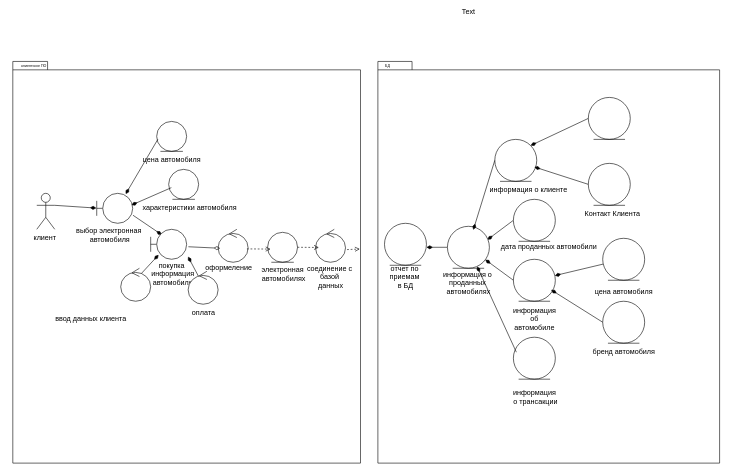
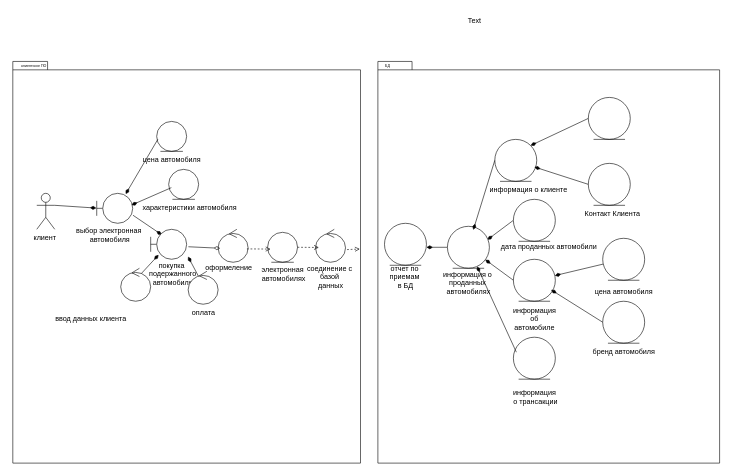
  <mxCell id="0" />
  <mxCell id="1" parent="0" />
  <mxCell id="2" value="" style="shape=folder;fontStyle=1;spacingTop=10;tabWidth=40;tabHeight=14;tabPosition=left;html=1;whiteSpace=wrap;" parent="1" vertex="1"><mxGeometry x="20" width="580" height="670" as="geometry" y="102" /></mxCell>
  <mxCell id="3" value="" style="shape=folder;fontStyle=1;spacingTop=10;tabWidth=40;tabHeight=14;tabPosition=left;html=1;whiteSpace=wrap;" parent="1" vertex="1"><mxGeometry x="629" width="570" height="670" as="geometry" y="102" /></mxCell>
  <mxCell id="4" value="&lt;font style=&quot;font-size: 6px;&quot;&gt;клиентское ПО&lt;/font&gt;" style="text;html=1;align=center;verticalAlign=middle;resizable=0;points=[];autosize=1;strokeColor=none;fillColor=none;" parent="1" vertex="1"><mxGeometry x="20" y="92" width="70" height="30" as="geometry" /></mxCell>
  <mxCell id="5" value="&lt;font style=&quot;font-size: 6px;&quot;&gt;БД&lt;/font&gt;" style="text;html=1;align=center;verticalAlign=middle;resizable=0;points=[];autosize=1;strokeColor=none;fillColor=none;" parent="1" vertex="1"><mxGeometry x="630" y="92" width="30" height="30" as="geometry" /></mxCell>
  <mxCell id="6" value="" style="ellipse;shape=umlEntity;whiteSpace=wrap;html=1;" parent="1" vertex="1"><mxGeometry x="640" y="372" width="70" height="70" as="geometry" /></mxCell>
- <mxCell id="7" value="Text" style="text;html=1;align=center;verticalAlign=middle;resizable=0;points=[];autosize=1;strokeColor=none;fillColor=none;" parent="1" vertex="1"><mxGeometry x="755" y="5" width="50" height="30" as="geometry" /></mxCell>
+ <mxCell id="7" value="Text" style="text;html=1;align=center;verticalAlign=middle;resizable=0;points=[];autosize=1;strokeColor=none;fillColor=none;" parent="1" vertex="1"><mxGeometry x="765" y="20" width="50" height="30" as="geometry" /></mxCell>
  <mxCell id="8" value="отчет по&amp;nbsp;&lt;div&gt;приемам&amp;nbsp;&lt;/div&gt;&lt;div&gt;в БД&lt;/div&gt;" style="text;html=1;align=center;verticalAlign=middle;resizable=0;points=[];autosize=1;strokeColor=none;fillColor=none;" parent="1" vertex="1"><mxGeometry x="635" y="432" width="80" height="60" as="geometry" /></mxCell>
  <mxCell id="9" value="" style="endArrow=none;startArrow=diamondThin;endFill=0;startFill=1;html=1;verticalAlign=bottom;labelBackgroundColor=none;strokeWidth=1;startSize=8;endSize=8;rounded=0;exitX=0.953;exitY=0.319;exitDx=0;exitDy=0;entryX=0;entryY=0.5;entryDx=0;entryDy=0;exitPerimeter=0;" parent="1" source="41" target="39" edge="1"><mxGeometry width="160" relative="1" as="geometry"><mxPoint x="860" y="412" as="sourcePoint" /><mxPoint x="870" y="412" as="targetPoint" /></mxGeometry></mxCell>
  <mxCell id="10" value="информация о&amp;nbsp;&lt;div&gt;проданных&amp;nbsp;&lt;div&gt;автомобилях&lt;/div&gt;&lt;/div&gt;" style="text;html=1;align=center;verticalAlign=middle;resizable=0;points=[];autosize=1;strokeColor=none;fillColor=none;" parent="1" vertex="1"><mxGeometry x="725" y="442" width="110" height="60" as="geometry" /></mxCell>
  <mxCell id="11" value="клиент&amp;nbsp;" style="shape=umlActor;verticalLabelPosition=bottom;verticalAlign=top;html=1;" parent="1" vertex="1"><mxGeometry x="60" y="322" width="30" height="60" as="geometry" /></mxCell>
  <mxCell id="12" value="выбор электронная&lt;div&gt;&amp;nbsp;автомобиля&lt;/div&gt;" style="text;html=1;align=center;verticalAlign=middle;resizable=0;points=[];autosize=1;strokeColor=none;fillColor=none;" parent="1" vertex="1"><mxGeometry x="110" y="372" width="140" height="40" as="geometry" /></mxCell>
  <mxCell id="13" value="" style="endArrow=none;startArrow=diamondThin;endFill=0;startFill=1;html=1;verticalAlign=bottom;labelBackgroundColor=none;strokeWidth=1;startSize=8;endSize=8;rounded=0;entryX=1;entryY=0.333;entryDx=0;entryDy=0;entryPerimeter=0;exitX=-0.01;exitY=0.492;exitDx=0;exitDy=0;exitPerimeter=0;" parent="1" source="16" target="11" edge="1"><mxGeometry width="160" relative="1" as="geometry"><mxPoint x="220" y="342" as="sourcePoint" /><mxPoint x="240" y="482.5" as="targetPoint" /></mxGeometry></mxCell>
  <mxCell id="14" value="" style="endArrow=none;startArrow=diamondThin;endFill=0;startFill=1;html=1;verticalAlign=bottom;labelBackgroundColor=none;strokeWidth=1;startSize=8;endSize=8;rounded=0;entryX=1.008;entryY=0.73;entryDx=0;entryDy=0;entryPerimeter=0;exitX=0.308;exitY=0.182;exitDx=0;exitDy=0;exitPerimeter=0;" parent="1" source="23" target="16" edge="1"><mxGeometry width="160" relative="1" as="geometry"><mxPoint x="330" y="402" as="sourcePoint" /><mxPoint x="366.796" y="485.107" as="targetPoint" /></mxGeometry></mxCell>
- <mxCell id="15" value="покупка&lt;div&gt;&amp;nbsp;информация&lt;/div&gt;&lt;div&gt;&amp;nbsp;автомобиля&lt;/div&gt;" style="text;html=1;align=center;verticalAlign=middle;resizable=0;points=[];autosize=1;strokeColor=none;fillColor=none;" parent="1" vertex="1"><mxGeometry x="230" y="427" width="110" height="60" as="geometry" /></mxCell>
+ <mxCell id="15" value="покупка&lt;div&gt;&amp;nbsp;подержанного&lt;/div&gt;&lt;div&gt;&amp;nbsp;автомобиля&lt;/div&gt;" style="text;html=1;align=center;verticalAlign=middle;resizable=0;points=[];autosize=1;strokeColor=none;fillColor=none;" parent="1" vertex="1"><mxGeometry x="230" y="427" width="110" height="60" as="geometry" /></mxCell>
  <mxCell id="16" value="&lt;span style=&quot;color: rgba(0, 0, 0, 0); font-family: monospace; font-size: 0px; text-align: start; text-wrap: nowrap;&quot;&gt;%3CmxGraphModel%3E%3Croot%3E%3CmxCell%20id%3D%220%22%2F%3E%3CmxCell%20id%3D%221%22%20parent%3D%220%22%2F%3E%3CmxCell%20id%3D%222%22%20value%3D%22%22%20style%3D%22ellipse%3Bshape%3DumlEntity%3BwhiteSpace%3Dwrap%3Bhtml%3D1%3B%22%20vertex%3D%221%22%20parent%3D%221%22%3E%3CmxGeometry%20x%3D%22320%22%20y%3D%22378%22%20width%3D%2270%22%20height%3D%2270%22%20as%3D%22geometry%22%2F%3E%3C%2FmxCell%3E%3C%2Froot%3E%3C%2FmxGraphModel%3E&lt;/span&gt;" style="shape=umlBoundary;whiteSpace=wrap;html=1;" parent="1" vertex="1"><mxGeometry x="160" y="322" width="60" height="50" as="geometry" /></mxCell>
  <mxCell id="17" value="" style="ellipse;shape=umlEntity;whiteSpace=wrap;html=1;" parent="1" vertex="1"><mxGeometry x="280" y="282" width="50" height="50" as="geometry" /></mxCell>
  <mxCell id="18" value="характеристики автомобиля" style="text;html=1;align=center;verticalAlign=middle;resizable=0;points=[];autosize=1;strokeColor=none;fillColor=none;" parent="1" vertex="1"><mxGeometry x="225" y="332" width="180" height="30" as="geometry" /></mxCell>
  <mxCell id="19" value="" style="endArrow=none;startArrow=diamondThin;endFill=0;startFill=1;html=1;verticalAlign=bottom;labelBackgroundColor=none;strokeWidth=1;startSize=8;endSize=8;rounded=0;entryX=0.09;entryY=0.61;entryDx=0;entryDy=0;entryPerimeter=0;exitX=0.966;exitY=0.392;exitDx=0;exitDy=0;exitPerimeter=0;" parent="1" source="16" target="17" edge="1"><mxGeometry width="160" relative="1" as="geometry"><mxPoint x="370" y="282" as="sourcePoint" /><mxPoint x="241" y="285" as="targetPoint" /></mxGeometry></mxCell>
  <mxCell id="20" value="" style="ellipse;shape=umlEntity;whiteSpace=wrap;html=1;" parent="1" vertex="1"><mxGeometry x="260" y="202" width="50" height="50" as="geometry" /></mxCell>
  <mxCell id="21" value="цена автомобиля" style="text;html=1;align=center;verticalAlign=middle;resizable=0;points=[];autosize=1;strokeColor=none;fillColor=none;" parent="1" vertex="1"><mxGeometry x="225" y="252" width="120" height="30" as="geometry" /></mxCell>
  <mxCell id="22" value="" style="endArrow=none;startArrow=diamondThin;endFill=0;startFill=1;html=1;verticalAlign=bottom;labelBackgroundColor=none;strokeWidth=1;startSize=8;endSize=8;rounded=0;entryX=0.039;entryY=0.597;entryDx=0;entryDy=0;entryPerimeter=0;exitX=0.805;exitY=0.024;exitDx=0;exitDy=0;exitPerimeter=0;" parent="1" source="16" target="20" edge="1"><mxGeometry width="160" relative="1" as="geometry"><mxPoint x="223" y="272" as="sourcePoint" /><mxPoint x="320" y="233" as="targetPoint" /></mxGeometry></mxCell>
  <mxCell id="23" value="&lt;span style=&quot;color: rgba(0, 0, 0, 0); font-family: monospace; font-size: 0px; text-align: start; text-wrap: nowrap;&quot;&gt;%3CmxGraphModel%3E%3Croot%3E%3CmxCell%20id%3D%220%22%2F%3E%3CmxCell%20id%3D%221%22%20parent%3D%220%22%2F%3E%3CmxCell%20id%3D%222%22%20value%3D%22%22%20style%3D%22ellipse%3Bshape%3DumlEntity%3BwhiteSpace%3Dwrap%3Bhtml%3D1%3B%22%20vertex%3D%221%22%20parent%3D%221%22%3E%3CmxGeometry%20x%3D%22320%22%20y%3D%22378%22%20width%3D%2270%22%20height%3D%2270%22%20as%3D%22geometry%22%2F%3E%3C%2FmxCell%3E%3C%2Froot%3E%3C%2FmxGraphModel%3E&lt;/span&gt;" style="shape=umlBoundary;whiteSpace=wrap;html=1;" parent="1" vertex="1"><mxGeometry x="250" y="382" width="60" height="50" as="geometry" /></mxCell>
  <mxCell id="24" value="" style="endArrow=none;startArrow=diamondThin;endFill=0;startFill=1;html=1;verticalAlign=bottom;labelBackgroundColor=none;strokeWidth=1;startSize=8;endSize=8;rounded=0;entryX=0.626;entryY=0.221;entryDx=0;entryDy=0;entryPerimeter=0;exitX=0.22;exitY=0.853;exitDx=0;exitDy=0;exitPerimeter=0;" parent="1" source="23" target="26" edge="1"><mxGeometry width="160" relative="1" as="geometry"><mxPoint x="360" y="452" as="sourcePoint" /><mxPoint x="348.7" y="483.45" as="targetPoint" /></mxGeometry></mxCell>
  <mxCell id="25" value="" style="endArrow=none;startArrow=diamondThin;endFill=0;startFill=1;html=1;verticalAlign=bottom;labelBackgroundColor=none;strokeWidth=1;startSize=8;endSize=8;rounded=0;entryX=0.397;entryY=0.242;entryDx=0;entryDy=0;entryPerimeter=0;exitX=0.749;exitY=0.01;exitDx=0;exitDy=0;exitPerimeter=0;" parent="1" source="15" target="27" edge="1"><mxGeometry width="160" relative="1" as="geometry"><mxPoint x="428" y="442" as="sourcePoint" /><mxPoint x="420.12" y="484.55" as="targetPoint" /></mxGeometry></mxCell>
  <mxCell id="26" value="" style="ellipse;shape=umlControl;whiteSpace=wrap;html=1;" parent="1" vertex="1"><mxGeometry x="200" y="447" width="50" height="55" as="geometry" /></mxCell>
  <mxCell id="27" value="" style="ellipse;shape=umlControl;whiteSpace=wrap;html=1;" parent="1" vertex="1"><mxGeometry x="312.5" y="452" width="50" height="55" as="geometry" /></mxCell>
  <mxCell id="28" value="ввод данных клиента" style="text;html=1;align=center;verticalAlign=middle;resizable=0;points=[];autosize=1;strokeColor=none;fillColor=none;" parent="1" vertex="1"><mxGeometry x="80" y="517" width="140" height="30" as="geometry" /></mxCell>
  <mxCell id="29" value="оплата" style="text;html=1;align=center;verticalAlign=middle;resizable=0;points=[];autosize=1;strokeColor=none;fillColor=none;" parent="1" vertex="1"><mxGeometry x="307.5" y="507" width="60" height="30" as="geometry" /></mxCell>
  <mxCell id="30" value="" style="ellipse;shape=umlControl;whiteSpace=wrap;html=1;" parent="1" vertex="1"><mxGeometry x="362.5" y="382" width="50" height="55" as="geometry" /></mxCell>
  <mxCell id="31" value="оформеление" style="text;html=1;align=center;verticalAlign=middle;resizable=0;points=[];autosize=1;strokeColor=none;fillColor=none;" parent="1" vertex="1"><mxGeometry x="330" y="432" width="100" height="30" as="geometry" /></mxCell>
  <mxCell id="32" value="" style="endArrow=none;startArrow=diamondThin;endFill=0;startFill=0;html=1;verticalAlign=bottom;labelBackgroundColor=none;strokeWidth=1;startSize=8;endSize=8;rounded=0;exitX=0.069;exitY=0.575;exitDx=0;exitDy=0;exitPerimeter=0;entryX=1.048;entryY=0.582;entryDx=0;entryDy=0;entryPerimeter=0;" parent="1" source="30" target="23" edge="1"><mxGeometry width="160" relative="1" as="geometry"><mxPoint x="310" y="606.41" as="sourcePoint" /><mxPoint x="310" y="682" as="targetPoint" /></mxGeometry></mxCell>
  <mxCell id="33" value="" style="ellipse;shape=umlEntity;whiteSpace=wrap;html=1;" parent="1" vertex="1"><mxGeometry x="445" y="387" width="50" height="50" as="geometry" /></mxCell>
  <mxCell id="34" value="соединение с&amp;nbsp;&lt;div&gt;базой&amp;nbsp;&lt;/div&gt;&lt;div&gt;данных&lt;/div&gt;" style="text;html=1;align=center;verticalAlign=middle;resizable=0;points=[];autosize=1;strokeColor=none;fillColor=none;" parent="1" vertex="1"><mxGeometry x="500" y="432" width="100" height="60" as="geometry" /></mxCell>
  <mxCell id="35" value="" style="html=1;verticalAlign=bottom;labelBackgroundColor=none;endArrow=open;endFill=0;dashed=1;rounded=0;exitX=0.961;exitY=0.594;exitDx=0;exitDy=0;exitPerimeter=0;" parent="1" source="30" edge="1"><mxGeometry width="160" relative="1" as="geometry"><mxPoint x="455" y="418.91" as="sourcePoint" /><mxPoint x="450" y="415" as="targetPoint" /></mxGeometry></mxCell>
  <mxCell id="36" value="" style="ellipse;shape=umlControl;whiteSpace=wrap;html=1;" parent="1" vertex="1"><mxGeometry x="525" y="382" width="50" height="55" as="geometry" /></mxCell>
  <mxCell id="37" value="" style="html=1;verticalAlign=bottom;labelBackgroundColor=none;endArrow=open;endFill=0;dashed=1;rounded=0;entryX=0.111;entryY=0.551;entryDx=0;entryDy=0;entryPerimeter=0;exitX=1;exitY=0.5;exitDx=0;exitDy=0;" parent="1" source="33" target="36" edge="1"><mxGeometry width="160" relative="1" as="geometry"><mxPoint x="430" y="422" as="sourcePoint" /><mxPoint x="460" y="425" as="targetPoint" /></mxGeometry></mxCell>
  <mxCell id="38" value="" style="html=1;verticalAlign=bottom;labelBackgroundColor=none;endArrow=open;endFill=0;dashed=1;rounded=0;exitX=1.052;exitY=0.615;exitDx=0;exitDy=0;exitPerimeter=0;entryX=0.998;entryY=0.467;entryDx=0;entryDy=0;entryPerimeter=0;" parent="1" source="36" target="2" edge="1"><mxGeometry width="160" relative="1" as="geometry"><mxPoint x="421" y="425" as="sourcePoint" /><mxPoint x="460" y="425" as="targetPoint" /></mxGeometry></mxCell>
  <mxCell id="39" value="" style="ellipse;shape=umlEntity;whiteSpace=wrap;html=1;" parent="1" vertex="1"><mxGeometry x="855" y="332" width="70" height="70" as="geometry" /></mxCell>
  <mxCell id="40" value="" style="endArrow=none;startArrow=diamondThin;endFill=0;startFill=1;html=1;verticalAlign=bottom;labelBackgroundColor=none;strokeWidth=1;startSize=8;endSize=8;rounded=0;" parent="1" target="41" edge="1"><mxGeometry width="160" relative="1" as="geometry"><mxPoint x="710" y="412" as="sourcePoint" /><mxPoint x="790" y="412.5" as="targetPoint" /></mxGeometry></mxCell>
  <mxCell id="41" value="" style="ellipse;shape=umlEntity;whiteSpace=wrap;html=1;" parent="1" vertex="1"><mxGeometry x="745" y="377" width="70" height="70" as="geometry" /></mxCell>
  <mxCell id="42" value="дата&amp;nbsp;проданныx автомобили" style="text;html=1;align=center;verticalAlign=middle;resizable=0;points=[];autosize=1;strokeColor=none;fillColor=none;" parent="1" vertex="1"><mxGeometry x="824" y="397" width="180" height="30" as="geometry" /></mxCell>
  <mxCell id="43" value="" style="ellipse;shape=umlEntity;whiteSpace=wrap;html=1;" parent="1" vertex="1"><mxGeometry x="855" y="432" width="70" height="70" as="geometry" /></mxCell>
  <mxCell id="44" value="цена автомобиля" style="text;html=1;align=center;verticalAlign=middle;resizable=0;points=[];autosize=1;strokeColor=none;fillColor=none;" parent="1" vertex="1"><mxGeometry x="979" y="472" width="120" height="30" as="geometry" /></mxCell>
  <mxCell id="45" value="" style="endArrow=none;startArrow=diamondThin;endFill=0;startFill=1;html=1;verticalAlign=bottom;labelBackgroundColor=none;strokeWidth=1;startSize=8;endSize=8;rounded=0;entryX=0;entryY=0.5;entryDx=0;entryDy=0;" parent="1" source="41" target="43" edge="1"><mxGeometry width="160" relative="1" as="geometry"><mxPoint x="825" y="422" as="sourcePoint" /><mxPoint x="865" y="377" as="targetPoint" /></mxGeometry></mxCell>
  <mxCell id="46" value="" style="ellipse;shape=umlEntity;whiteSpace=wrap;html=1;" parent="1" vertex="1"><mxGeometry x="824" y="232" width="70" height="70" as="geometry" /></mxCell>
  <mxCell id="47" value="" style="endArrow=none;startArrow=diamondThin;endFill=0;startFill=1;html=1;verticalAlign=bottom;labelBackgroundColor=none;strokeWidth=1;startSize=8;endSize=8;rounded=0;entryX=0;entryY=0.5;entryDx=0;entryDy=0;exitX=0.617;exitY=0.084;exitDx=0;exitDy=0;exitPerimeter=0;" parent="1" source="41" target="46" edge="1"><mxGeometry width="160" relative="1" as="geometry"><mxPoint x="820" y="440" as="sourcePoint" /><mxPoint x="865" y="467" as="targetPoint" /></mxGeometry></mxCell>
  <mxCell id="48" value="&lt;span style=&quot;color: rgba(0, 0, 0, 0); font-family: monospace; font-size: 0px; text-align: start;&quot;&gt;%3CmxGraphModel%3E%3Croot%3E%3CmxCell%20id%3D%220%22%2F%3E%3CmxCell%20id%3D%221%22%20parent%3D%220%22%2F%3E%3CmxCell%20id%3D%222%22%20value%3D%22%D0%B4%D0%B0%D1%82%D0%B0%26amp%3Bnbsp%3B%D0%BF%D1%80%D0%BE%D0%B4%D0%B0%D0%BD%D0%BD%D1%8Bx%20%D0%B0%D0%B2%D1%82%D0%BE%D0%BC%D0%BE%D0%B1%D0%B8%D0%BB%D0%B8%22%20style%3D%22text%3Bhtml%3D1%3Balign%3Dcenter%3BverticalAlign%3Dmiddle%3Bresizable%3D0%3Bpoints%3D%5B%5D%3Bautosize%3D1%3BstrokeColor%3Dnone%3BfillColor%3Dnone%3B%22%20vertex%3D%221%22%20parent%3D%221%22%3E%3CmxGeometry%20x%3D%22794%22%20y%3D%22295%22%20width%3D%22180%22%20height%3D%2230%22%20as%3D%22geometry%22%2F%3E%3C%2FmxCell%3E%3C%2Froot%3E%3C%2FmxGraphModel%3E&lt;/span&gt;" style="text;html=1;align=center;verticalAlign=middle;resizable=0;points=[];autosize=1;strokeColor=none;fillColor=none;" parent="1" vertex="1"><mxGeometry x="880" y="302" width="20" height="30" as="geometry" /></mxCell>
  <mxCell id="49" value="информация о клиенте" style="text;html=1;align=center;verticalAlign=middle;resizable=0;points=[];autosize=1;strokeColor=none;fillColor=none;" parent="1" vertex="1"><mxGeometry x="805" y="302" width="150" height="30" as="geometry" /></mxCell>
  <mxCell id="50" value="электронная&lt;div&gt;&amp;nbsp;автомобилях&lt;/div&gt;" style="text;html=1;align=center;verticalAlign=middle;resizable=0;points=[];autosize=1;strokeColor=none;fillColor=none;" parent="1" vertex="1"><mxGeometry x="425" y="437" width="90" height="40" as="geometry" /></mxCell>
  <mxCell id="51" value="" style="ellipse;shape=umlEntity;whiteSpace=wrap;html=1;" parent="1" vertex="1"><mxGeometry x="980" y="162" width="70" height="70" as="geometry" /></mxCell>
  <mxCell id="52" value="" style="endArrow=none;startArrow=diamondThin;endFill=0;startFill=1;html=1;verticalAlign=bottom;labelBackgroundColor=none;strokeWidth=1;startSize=8;endSize=8;rounded=0;entryX=0;entryY=0.5;entryDx=0;entryDy=0;exitX=1;exitY=0;exitDx=0;exitDy=0;" parent="1" source="46" target="51" edge="1"><mxGeometry width="160" relative="1" as="geometry"><mxPoint x="912" y="284" as="sourcePoint" /><mxPoint x="955" y="252" as="targetPoint" /></mxGeometry></mxCell>
  <mxCell id="53" value="" style="ellipse;shape=umlEntity;whiteSpace=wrap;html=1;" parent="1" vertex="1"><mxGeometry x="1004" y="397" width="70" height="70" as="geometry" /></mxCell>
  <mxCell id="54" value="" style="endArrow=none;startArrow=diamondThin;endFill=0;startFill=1;html=1;verticalAlign=bottom;labelBackgroundColor=none;strokeWidth=1;startSize=8;endSize=8;rounded=0;" parent="1" source="43" target="53" edge="1"><mxGeometry width="160" relative="1" as="geometry"><mxPoint x="928" y="474" as="sourcePoint" /><mxPoint x="1004" y="474" as="targetPoint" /></mxGeometry></mxCell>
  <mxCell id="55" value="информация&lt;div&gt;&amp;nbsp;об&amp;nbsp;&lt;/div&gt;&lt;div&gt;автомобиле&lt;/div&gt;" style="text;html=1;align=center;verticalAlign=middle;resizable=0;points=[];autosize=1;strokeColor=none;fillColor=none;" parent="1" vertex="1"><mxGeometry x="840" y="502" width="100" height="60" as="geometry" /></mxCell>
  <mxCell id="56" value="" style="ellipse;shape=umlEntity;whiteSpace=wrap;html=1;" parent="1" vertex="1"><mxGeometry x="1004" y="502" width="70" height="70" as="geometry" /></mxCell>
  <mxCell id="57" value="" style="endArrow=none;startArrow=diamondThin;endFill=0;startFill=1;html=1;verticalAlign=bottom;labelBackgroundColor=none;strokeWidth=1;startSize=8;endSize=8;rounded=0;entryX=0;entryY=0.5;entryDx=0;entryDy=0;exitX=0.9;exitY=0.729;exitDx=0;exitDy=0;exitPerimeter=0;" parent="1" source="43" target="56" edge="1"><mxGeometry width="160" relative="1" as="geometry"><mxPoint x="910" y="572" as="sourcePoint" /><mxPoint x="991" y="553" as="targetPoint" /></mxGeometry></mxCell>
  <mxCell id="58" value="бренд автомобиля" style="text;html=1;align=center;verticalAlign=middle;resizable=0;points=[];autosize=1;strokeColor=none;fillColor=none;" parent="1" vertex="1"><mxGeometry x="974" y="572" width="130" height="30" as="geometry" /></mxCell>
  <mxCell id="59" value="" style="ellipse;shape=umlEntity;whiteSpace=wrap;html=1;" vertex="1" parent="1"><mxGeometry x="980" y="272" width="70" height="70" as="geometry" /></mxCell>
  <mxCell id="60" value="" style="endArrow=none;startArrow=diamondThin;endFill=0;startFill=1;html=1;verticalAlign=bottom;labelBackgroundColor=none;strokeWidth=1;startSize=8;endSize=8;rounded=0;entryX=0;entryY=0.5;entryDx=0;entryDy=0;exitX=0.943;exitY=0.657;exitDx=0;exitDy=0;exitPerimeter=0;" edge="1" parent="1" source="46" target="59"><mxGeometry width="160" relative="1" as="geometry"><mxPoint x="894" y="252" as="sourcePoint" /><mxPoint x="990" y="207" as="targetPoint" /></mxGeometry></mxCell>
  <mxCell id="61" value="Контакт Клиента" style="text;html=1;align=center;verticalAlign=middle;resizable=0;points=[];autosize=1;strokeColor=none;fillColor=none;" vertex="1" parent="1"><mxGeometry x="960" y="342" width="120" height="30" as="geometry" /></mxCell>
  <mxCell id="62" value="" style="ellipse;shape=umlEntity;whiteSpace=wrap;html=1;" vertex="1" parent="1"><mxGeometry x="855" y="562" width="70" height="70" as="geometry" /></mxCell>
  <mxCell id="63" value="" style="endArrow=none;startArrow=diamondThin;endFill=0;startFill=1;html=1;verticalAlign=bottom;labelBackgroundColor=none;strokeWidth=1;startSize=8;endSize=8;rounded=0;entryX=0.071;entryY=0.357;entryDx=0;entryDy=0;entryPerimeter=0;" edge="1" parent="1" source="41" target="62"><mxGeometry width="160" relative="1" as="geometry"><mxPoint x="818" y="443" as="sourcePoint" /><mxPoint x="865" y="477" as="targetPoint" /></mxGeometry></mxCell>
  <mxCell id="64" value="информация&lt;div&gt;&amp;nbsp;о трансакции&lt;/div&gt;" style="text;html=1;align=center;verticalAlign=middle;resizable=0;points=[];autosize=1;strokeColor=none;fillColor=none;" vertex="1" parent="1"><mxGeometry x="840" y="642" width="100" height="40" as="geometry" /></mxCell>
